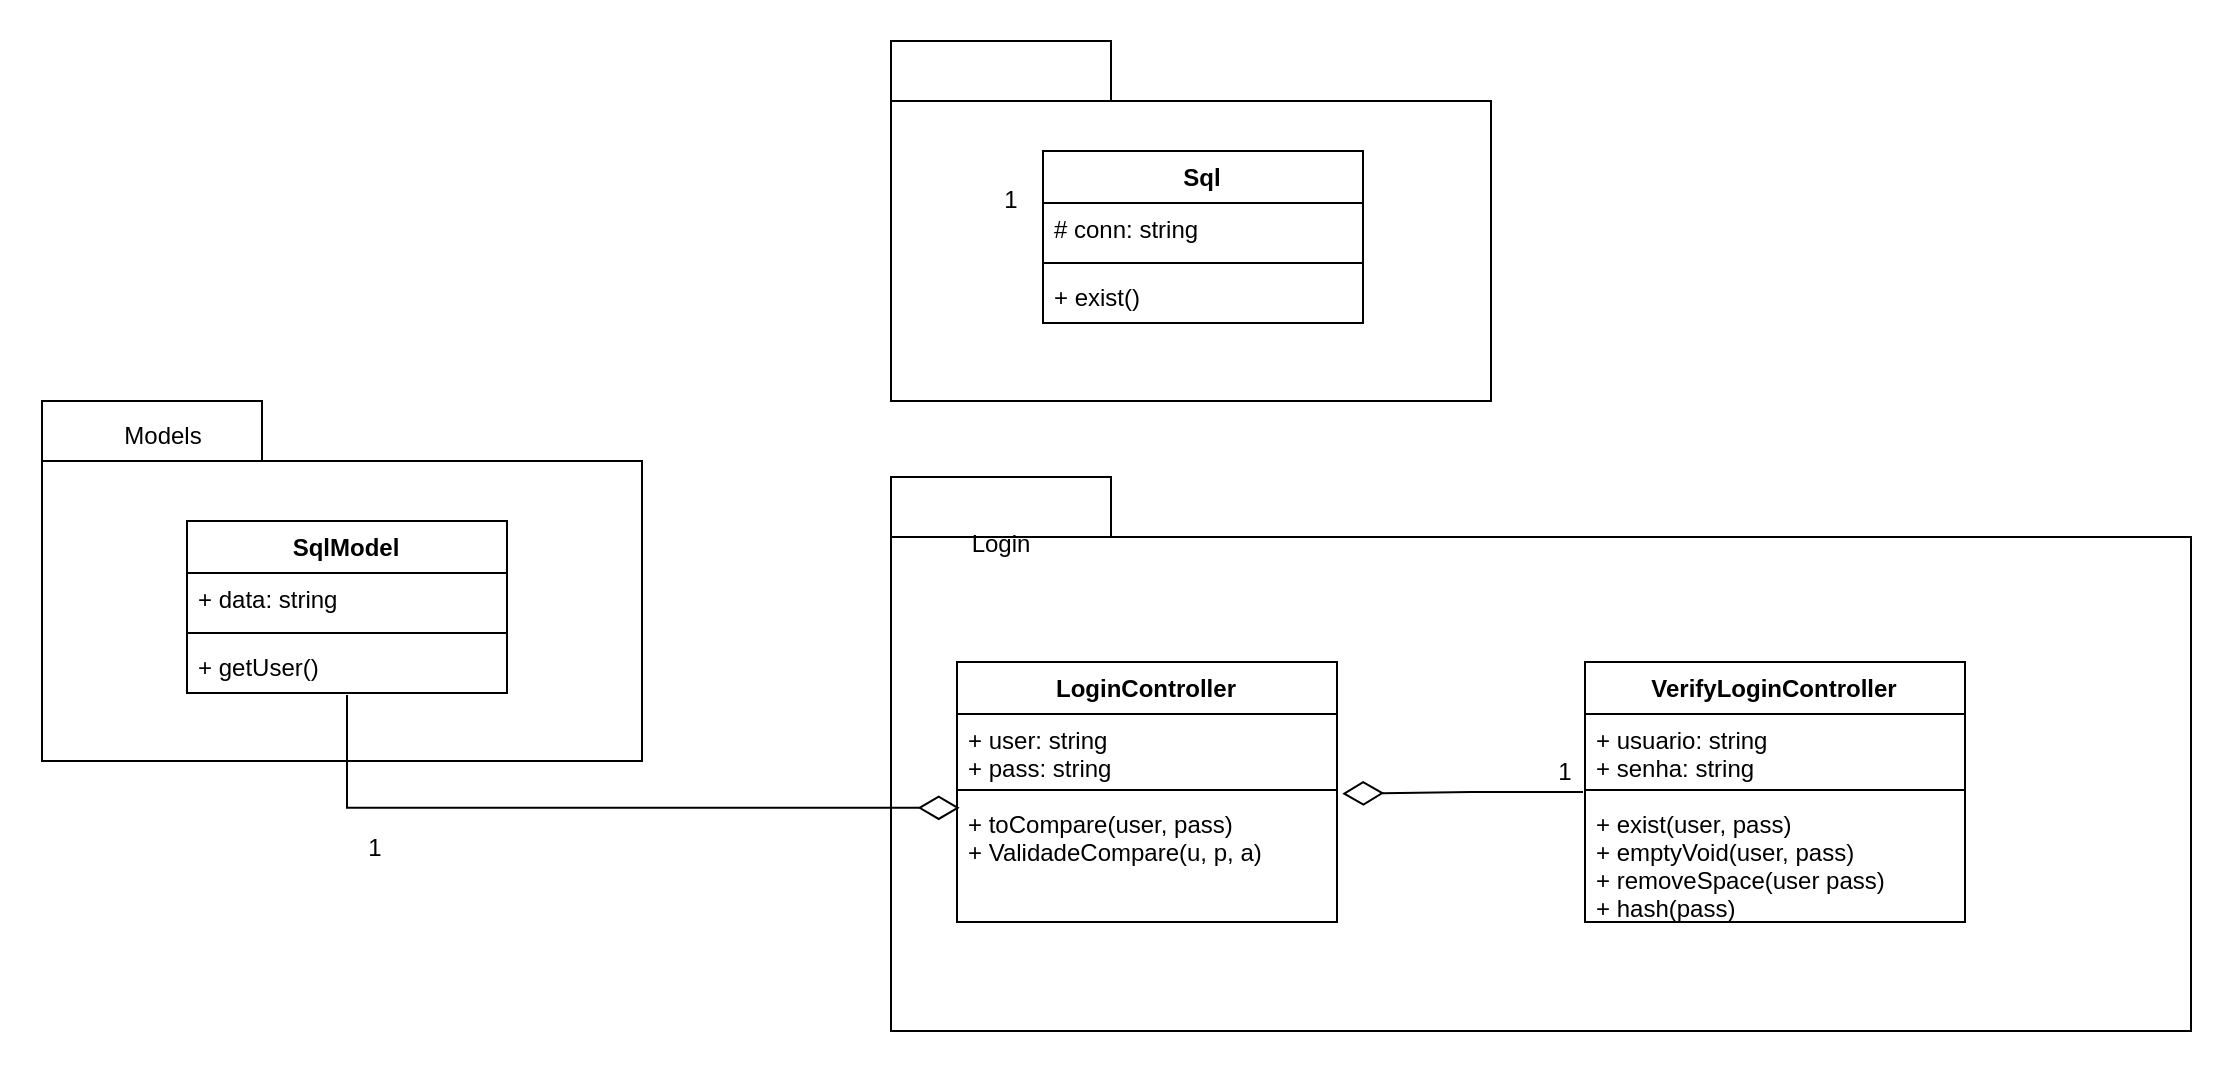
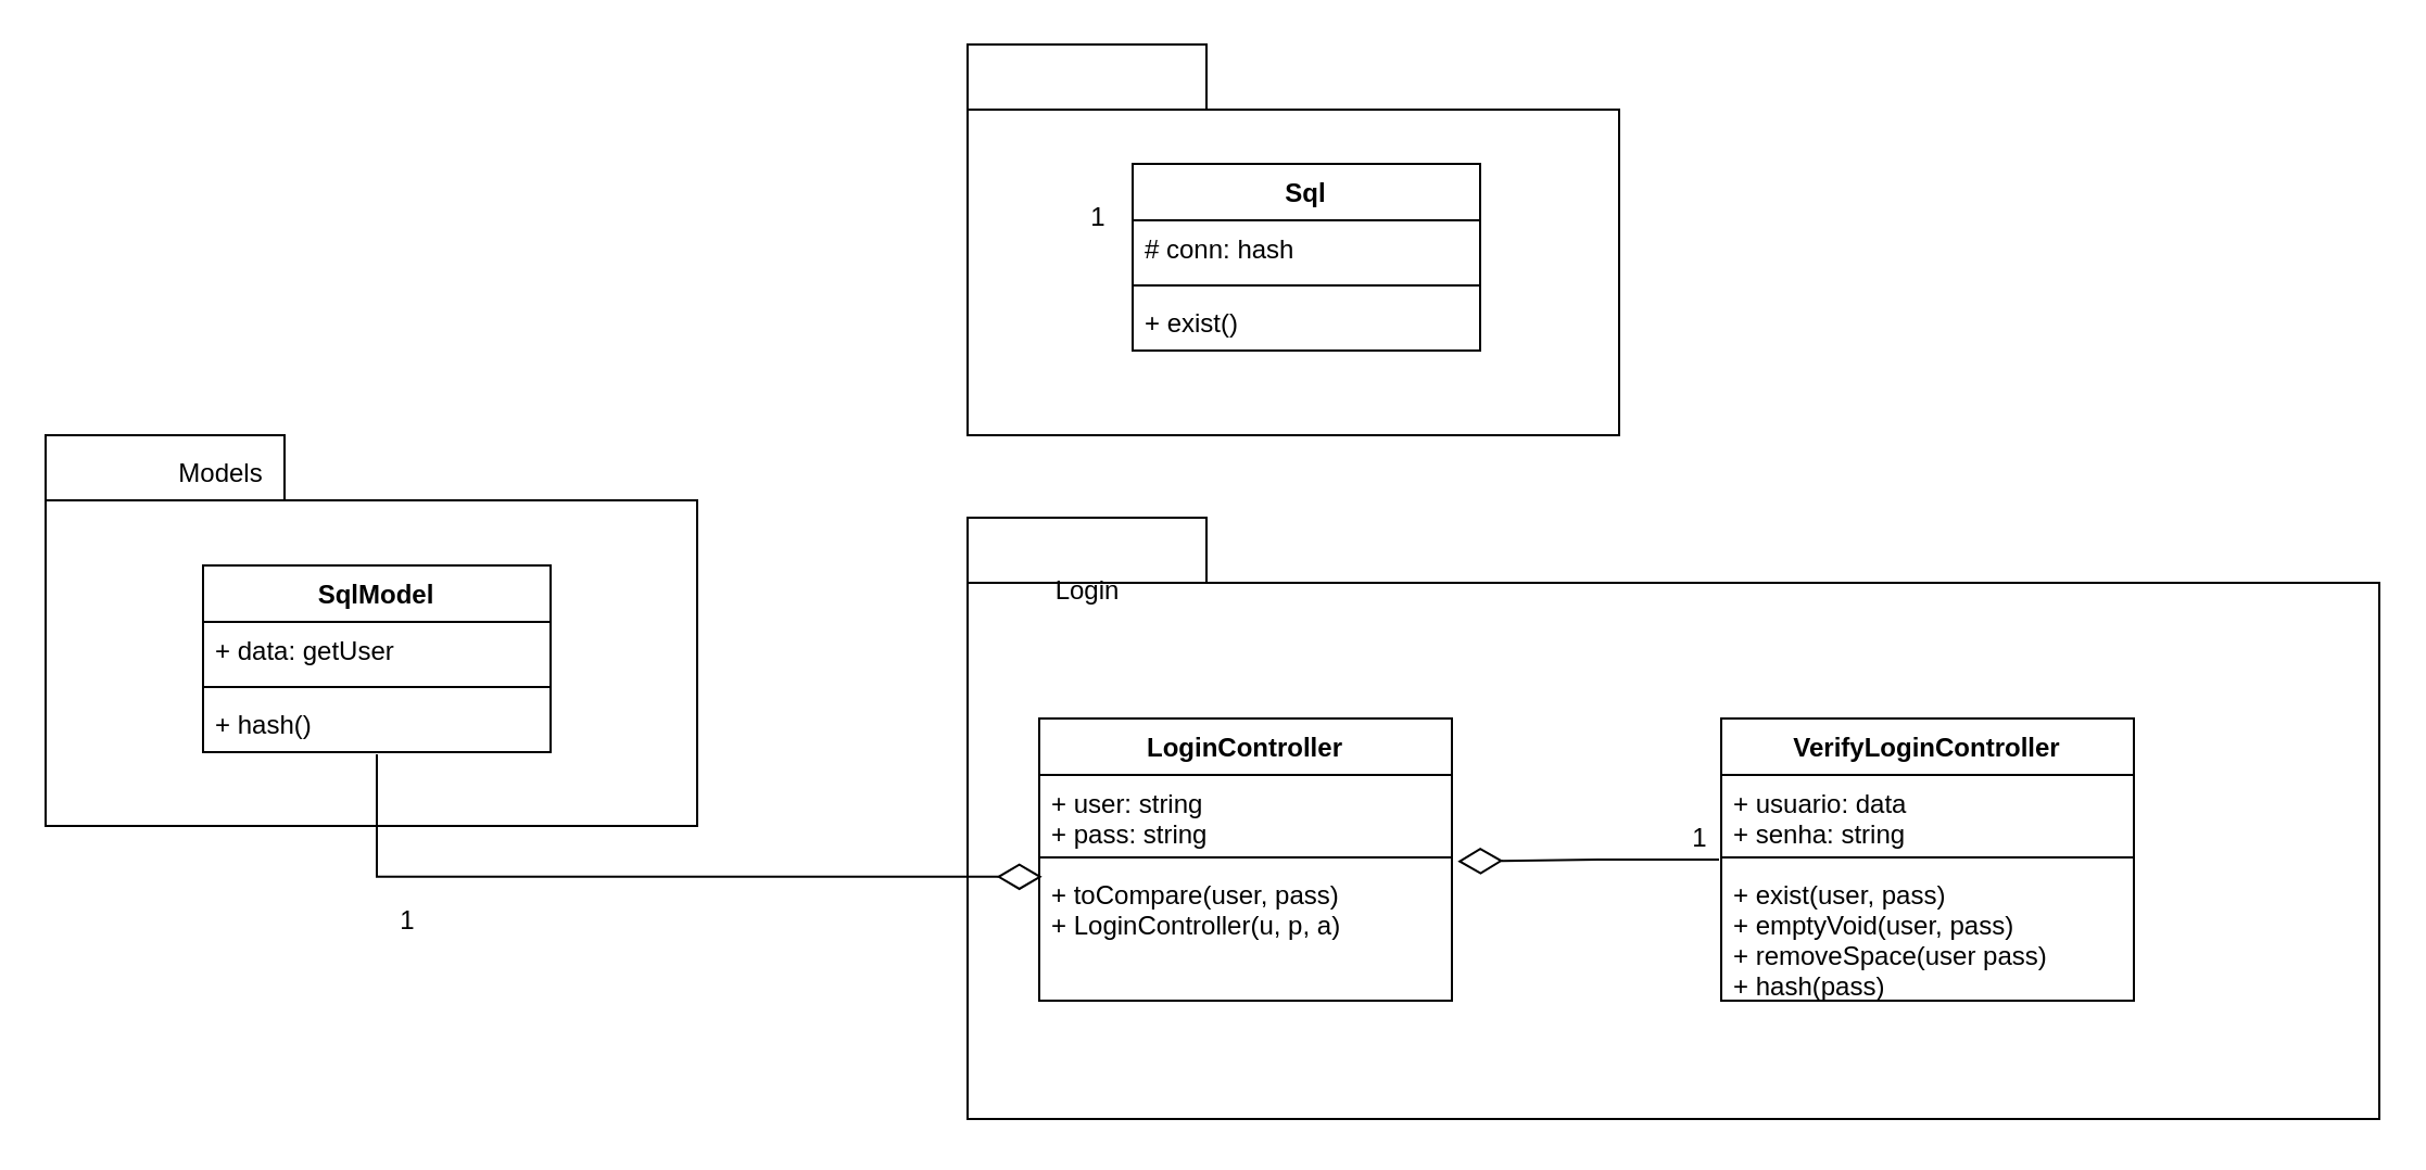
  <mxCell id="0" />
  <mxCell id="1" parent="0" />
  <mxCell id="2" value="" style="shape=folder;fontStyle=1;spacingTop=10;tabWidth=110;tabHeight=30;tabPosition=left;html=1;" parent="1" vertex="1"><mxGeometry x="20.5" y="200" width="300" height="180" as="geometry" /></mxCell>
  <mxCell id="3" value="" style="group" parent="1" vertex="1" connectable="0"><mxGeometry x="445" y="238" width="650" height="279" as="geometry" /></mxCell>
  <mxCell id="4" value="" style="shape=folder;fontStyle=1;spacingTop=10;tabWidth=110;tabHeight=30;tabPosition=left;html=1;" parent="3" vertex="1"><mxGeometry width="650" height="277" as="geometry" /></mxCell>
  <mxCell id="5" value="" style="group" parent="3" vertex="1" connectable="0"><mxGeometry y="2" width="650" height="277" as="geometry" /></mxCell>
  <mxCell id="6" value="Login" style="text;html=1;align=center;verticalAlign=middle;resizable=0;points=[];autosize=1;strokeColor=none;fillColor=none;" parent="5" vertex="1"><mxGeometry x="34.771" y="22.311" width="40" height="20" as="geometry" /></mxCell>
  <mxCell id="7" style="edgeStyle=orthogonalEdgeStyle;rounded=0;orthogonalLoop=1;jettySize=auto;html=1;entryX=1.014;entryY=-0.035;entryDx=0;entryDy=0;entryPerimeter=0;startArrow=none;startFill=0;endArrow=diamondThin;endFill=0;targetPerimeterSpacing=6;sourcePerimeterSpacing=1;endSize=18;" parent="5" source="8" target="15" edge="1"><mxGeometry relative="1" as="geometry" /></mxCell>
  <mxCell id="8" value="VerifyLoginController" style="swimlane;fontStyle=1;align=center;verticalAlign=top;childLayout=stackLayout;horizontal=1;startSize=26;horizontalStack=0;resizeParent=1;resizeParentMax=0;resizeLast=0;collapsible=1;marginBottom=0;" parent="5" vertex="1"><mxGeometry x="347" y="90.5" width="190" height="130" as="geometry" /></mxCell>
- <mxCell id="9" value="+ usuario: string&#10;+ senha: string" style="text;strokeColor=none;fillColor=none;align=left;verticalAlign=top;spacingLeft=4;spacingRight=4;overflow=hidden;rotatable=0;points=[[0,0.5],[1,0.5]];portConstraint=eastwest;" parent="8" vertex="1"><mxGeometry y="26" width="190" height="34" as="geometry" /></mxCell>
+ <mxCell id="9" value="+ usuario: data&#10;+ senha: string" style="text;strokeColor=none;fillColor=none;align=left;verticalAlign=top;spacingLeft=4;spacingRight=4;overflow=hidden;rotatable=0;points=[[0,0.5],[1,0.5]];portConstraint=eastwest;" parent="8" vertex="1"><mxGeometry y="26" width="190" height="34" as="geometry" /></mxCell>
  <mxCell id="10" value="" style="line;strokeWidth=1;fillColor=none;align=left;verticalAlign=middle;spacingTop=-1;spacingLeft=3;spacingRight=3;rotatable=0;labelPosition=right;points=[];portConstraint=eastwest;" parent="8" vertex="1"><mxGeometry y="60" width="190" height="8" as="geometry" /></mxCell>
  <mxCell id="11" value="+ exist(user, pass)&#10;+ emptyVoid(user, pass)&#10;+ removeSpace(user pass)&#10;+ hash(pass)" style="text;strokeColor=none;fillColor=none;align=left;verticalAlign=top;spacingLeft=4;spacingRight=4;overflow=hidden;rotatable=0;points=[[0,0.5],[1,0.5]];portConstraint=eastwest;" parent="8" vertex="1"><mxGeometry y="68" width="190" height="62" as="geometry" /></mxCell>
  <mxCell id="12" value="LoginController" style="swimlane;fontStyle=1;align=center;verticalAlign=top;childLayout=stackLayout;horizontal=1;startSize=26;horizontalStack=0;resizeParent=1;resizeParentMax=0;resizeLast=0;collapsible=1;marginBottom=0;" parent="5" vertex="1"><mxGeometry x="33" y="90.5" width="190" height="130" as="geometry" /></mxCell>
  <mxCell id="13" value="+ user: string&#10;+ pass: string" style="text;strokeColor=none;fillColor=none;align=left;verticalAlign=top;spacingLeft=4;spacingRight=4;overflow=hidden;rotatable=0;points=[[0,0.5],[1,0.5]];portConstraint=eastwest;" parent="12" vertex="1"><mxGeometry y="26" width="190" height="34" as="geometry" /></mxCell>
  <mxCell id="14" value="" style="line;strokeWidth=1;fillColor=none;align=left;verticalAlign=middle;spacingTop=-1;spacingLeft=3;spacingRight=3;rotatable=0;labelPosition=right;points=[];portConstraint=eastwest;" parent="12" vertex="1"><mxGeometry y="60" width="190" height="8" as="geometry" /></mxCell>
- <mxCell id="15" value="+ toCompare(user, pass)&#10;+ ValidadeCompare(u, p, a)" style="text;strokeColor=none;fillColor=none;align=left;verticalAlign=top;spacingLeft=4;spacingRight=4;overflow=hidden;rotatable=0;points=[[0,0.5],[1,0.5]];portConstraint=eastwest;" parent="12" vertex="1"><mxGeometry y="68" width="190" height="62" as="geometry" /></mxCell>
+ <mxCell id="15" value="+ toCompare(user, pass)&#10;+ LoginController(u, p, a)" style="text;strokeColor=none;fillColor=none;align=left;verticalAlign=top;spacingLeft=4;spacingRight=4;overflow=hidden;rotatable=0;points=[[0,0.5],[1,0.5]];portConstraint=eastwest;" parent="12" vertex="1"><mxGeometry y="68" width="190" height="62" as="geometry" /></mxCell>
  <mxCell id="16" value="1" style="text;html=1;align=center;verticalAlign=middle;resizable=0;points=[];autosize=1;strokeColor=none;fillColor=none;" parent="5" vertex="1"><mxGeometry x="327" y="136" width="20" height="20" as="geometry" /></mxCell>
  <mxCell id="17" value="" style="group" parent="1" vertex="1" connectable="0"><mxGeometry x="445" y="20" width="300" height="180" as="geometry" /></mxCell>
  <mxCell id="18" value="" style="shape=folder;fontStyle=1;spacingTop=10;tabWidth=110;tabHeight=30;tabPosition=left;html=1;" parent="17" vertex="1"><mxGeometry width="300" height="180" as="geometry" /></mxCell>
  <mxCell id="19" value="1" style="text;html=1;align=center;verticalAlign=middle;resizable=0;points=[];autosize=1;strokeColor=none;fillColor=none;" parent="17" vertex="1"><mxGeometry x="50" y="70" width="20" height="20" as="geometry" /></mxCell>
  <mxCell id="20" value="Sql" style="swimlane;fontStyle=1;align=center;verticalAlign=top;childLayout=stackLayout;horizontal=1;startSize=26;horizontalStack=0;resizeParent=1;resizeParentMax=0;resizeLast=0;collapsible=1;marginBottom=0;" parent="1" vertex="1"><mxGeometry x="521" y="75" width="160" height="86" as="geometry" /></mxCell>
- <mxCell id="21" value="# conn: string" style="text;strokeColor=none;fillColor=none;align=left;verticalAlign=top;spacingLeft=4;spacingRight=4;overflow=hidden;rotatable=0;points=[[0,0.5],[1,0.5]];portConstraint=eastwest;" parent="20" vertex="1"><mxGeometry y="26" width="160" height="26" as="geometry" /></mxCell>
+ <mxCell id="21" value="# conn: hash" style="text;strokeColor=none;fillColor=none;align=left;verticalAlign=top;spacingLeft=4;spacingRight=4;overflow=hidden;rotatable=0;points=[[0,0.5],[1,0.5]];portConstraint=eastwest;" parent="20" vertex="1"><mxGeometry y="26" width="160" height="26" as="geometry" /></mxCell>
  <mxCell id="22" value="" style="line;strokeWidth=1;fillColor=none;align=left;verticalAlign=middle;spacingTop=-1;spacingLeft=3;spacingRight=3;rotatable=0;labelPosition=right;points=[];portConstraint=eastwest;" parent="20" vertex="1"><mxGeometry y="52" width="160" height="8" as="geometry" /></mxCell>
  <mxCell id="23" value="+ exist()" style="text;strokeColor=none;fillColor=none;align=left;verticalAlign=top;spacingLeft=4;spacingRight=4;overflow=hidden;rotatable=0;points=[[0,0.5],[1,0.5]];portConstraint=eastwest;" parent="20" vertex="1"><mxGeometry y="60" width="160" height="26" as="geometry" /></mxCell>
  <mxCell id="24" style="edgeStyle=orthogonalEdgeStyle;rounded=0;orthogonalLoop=1;jettySize=auto;html=1;entryX=0.007;entryY=0.079;entryDx=0;entryDy=0;entryPerimeter=0;startArrow=none;startFill=0;endArrow=diamondThin;endFill=0;endSize=18;sourcePerimeterSpacing=1;targetPerimeterSpacing=6;" parent="1" source="28" target="15" edge="1"><mxGeometry relative="1" as="geometry" /></mxCell>
  <mxCell id="25" value="1" style="text;html=1;align=center;verticalAlign=middle;resizable=0;points=[];autosize=1;strokeColor=none;fillColor=none;" parent="1" vertex="1"><mxGeometry x="177" y="414" width="20" height="20" as="geometry" /></mxCell>
  <mxCell id="26" value="" style="group" parent="1" vertex="1" connectable="0"><mxGeometry x="20.5" y="200" width="305" height="180" as="geometry" /></mxCell>
- <mxCell id="27" value="Models" style="text;html=1;align=center;verticalAlign=middle;resizable=0;points=[];autosize=1;strokeColor=none;fillColor=none;" parent="26" vertex="1"><mxGeometry x="35" y="8" width="50" height="20" as="geometry" /></mxCell>
+ <mxCell id="27" value="Models" style="text;html=1;align=center;verticalAlign=middle;resizable=0;points=[];autosize=1;strokeColor=none;fillColor=none;" parent="26" vertex="1"><mxGeometry x="55" y="8" width="50" height="20" as="geometry" /></mxCell>
  <mxCell id="28" value="SqlModel" style="swimlane;fontStyle=1;align=center;verticalAlign=top;childLayout=stackLayout;horizontal=1;startSize=26;horizontalStack=0;resizeParent=1;resizeParentMax=0;resizeLast=0;collapsible=1;marginBottom=0;" parent="26" vertex="1"><mxGeometry x="72.5" y="60" width="160" height="86" as="geometry" /></mxCell>
- <mxCell id="29" value="+ data: string" style="text;strokeColor=none;fillColor=none;align=left;verticalAlign=top;spacingLeft=4;spacingRight=4;overflow=hidden;rotatable=0;points=[[0,0.5],[1,0.5]];portConstraint=eastwest;" parent="28" vertex="1"><mxGeometry y="26" width="160" height="26" as="geometry" /></mxCell>
+ <mxCell id="29" value="+ data: getUser" style="text;strokeColor=none;fillColor=none;align=left;verticalAlign=top;spacingLeft=4;spacingRight=4;overflow=hidden;rotatable=0;points=[[0,0.5],[1,0.5]];portConstraint=eastwest;" parent="28" vertex="1"><mxGeometry y="26" width="160" height="26" as="geometry" /></mxCell>
  <mxCell id="30" value="" style="line;strokeWidth=1;fillColor=none;align=left;verticalAlign=middle;spacingTop=-1;spacingLeft=3;spacingRight=3;rotatable=0;labelPosition=right;points=[];portConstraint=eastwest;" parent="28" vertex="1"><mxGeometry y="52" width="160" height="8" as="geometry" /></mxCell>
- <mxCell id="31" value="+ getUser()" style="text;strokeColor=none;fillColor=none;align=left;verticalAlign=top;spacingLeft=4;spacingRight=4;overflow=hidden;rotatable=0;points=[[0,0.5],[1,0.5]];portConstraint=eastwest;" parent="28" vertex="1"><mxGeometry y="60" width="160" height="26" as="geometry" /></mxCell>
+ <mxCell id="31" value="+ hash()" style="text;strokeColor=none;fillColor=none;align=left;verticalAlign=top;spacingLeft=4;spacingRight=4;overflow=hidden;rotatable=0;points=[[0,0.5],[1,0.5]];portConstraint=eastwest;" parent="28" vertex="1"><mxGeometry y="60" width="160" height="26" as="geometry" /></mxCell>
